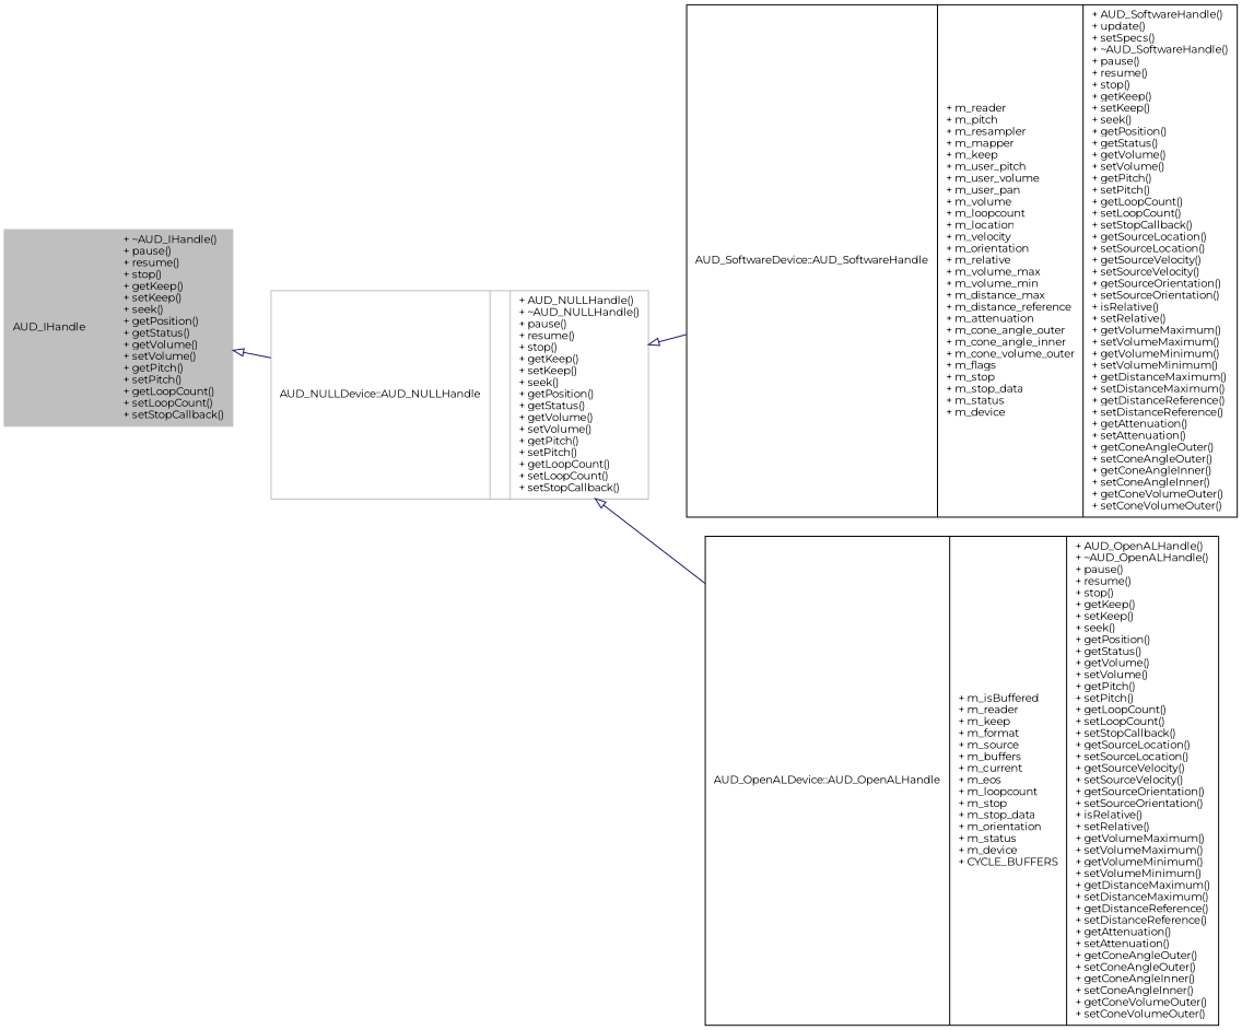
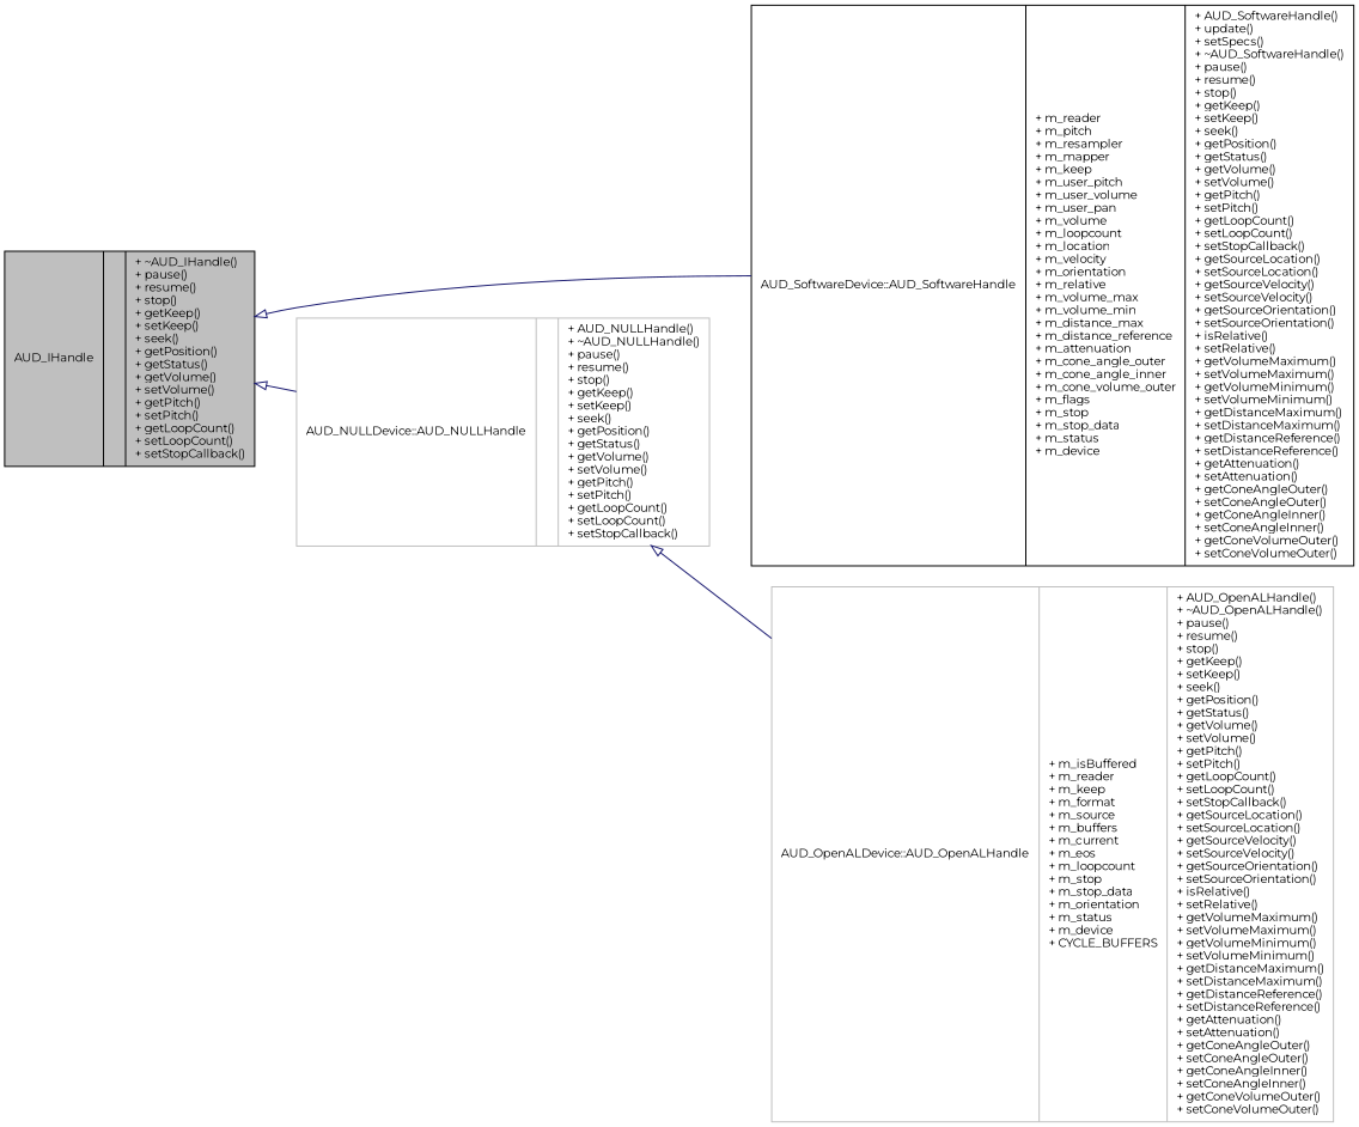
  digraph {
    fontname=Montserrat
    rankdir=LR
    node [color=black fillcolor=white fontname=Montserrat fontsize=10 shape=record style=filled]
    edge [arrowtail=empty color=midnightblue dir=back fontname=Montserrat fontsize=10 labelfontname=Helvetica labelfontsize=10 style=solid]
-   n1 [color=grey75 fillcolor=grey75 fontcolor=black height=0.2 label="{AUD_IHandle\n||+ ~AUD_IHandle()\l+ pause()\l+ resume()\l+ stop()\l+ getKeep()\l+ setKeep()\l+ seek()\l+ getPosition()\l+ getStatus()\l+ getVolume()\l+ setVolume()\l+ getPitch()\l+ setPitch()\l+ getLoopCount()\l+ setLoopCount()\l+ setStopCallback()\l}" width=0.4]
+   n1 [fillcolor=grey75 fontcolor=black height=0.2 label="{AUD_IHandle\n||+ ~AUD_IHandle()\l+ pause()\l+ resume()\l+ stop()\l+ getKeep()\l+ setKeep()\l+ seek()\l+ getPosition()\l+ getStatus()\l+ getVolume()\l+ setVolume()\l+ getPitch()\l+ setPitch()\l+ getLoopCount()\l+ setLoopCount()\l+ setStopCallback()\l}" width=0.4]
    n2 [color=grey75 height=0.2 label="{AUD_NULLDevice::AUD_NULLHandle\n||+ AUD_NULLHandle()\l+ ~AUD_NULLHandle()\l+ pause()\l+ resume()\l+ stop()\l+ getKeep()\l+ setKeep()\l+ seek()\l+ getPosition()\l+ getStatus()\l+ getVolume()\l+ setVolume()\l+ getPitch()\l+ setPitch()\l+ getLoopCount()\l+ setLoopCount()\l+ setStopCallback()\l}" width=0.4]
    n3 [height=0.2 label="{AUD_SoftwareDevice::AUD_SoftwareHandle\n|+ m_reader\l+ m_pitch\l+ m_resampler\l+ m_mapper\l+ m_keep\l+ m_user_pitch\l+ m_user_volume\l+ m_user_pan\l+ m_volume\l+ m_loopcount\l+ m_location\l+ m_velocity\l+ m_orientation\l+ m_relative\l+ m_volume_max\l+ m_volume_min\l+ m_distance_max\l+ m_distance_reference\l+ m_attenuation\l+ m_cone_angle_outer\l+ m_cone_angle_inner\l+ m_cone_volume_outer\l+ m_flags\l+ m_stop\l+ m_stop_data\l+ m_status\l+ m_device\l|+ AUD_SoftwareHandle()\l+ update()\l+ setSpecs()\l+ ~AUD_SoftwareHandle()\l+ pause()\l+ resume()\l+ stop()\l+ getKeep()\l+ setKeep()\l+ seek()\l+ getPosition()\l+ getStatus()\l+ getVolume()\l+ setVolume()\l+ getPitch()\l+ setPitch()\l+ getLoopCount()\l+ setLoopCount()\l+ setStopCallback()\l+ getSourceLocation()\l+ setSourceLocation()\l+ getSourceVelocity()\l+ setSourceVelocity()\l+ getSourceOrientation()\l+ setSourceOrientation()\l+ isRelative()\l+ setRelative()\l+ getVolumeMaximum()\l+ setVolumeMaximum()\l+ getVolumeMinimum()\l+ setVolumeMinimum()\l+ getDistanceMaximum()\l+ setDistanceMaximum()\l+ getDistanceReference()\l+ setDistanceReference()\l+ getAttenuation()\l+ setAttenuation()\l+ getConeAngleOuter()\l+ setConeAngleOuter()\l+ getConeAngleInner()\l+ setConeAngleInner()\l+ getConeVolumeOuter()\l+ setConeVolumeOuter()\l}" width=0.4]
-   n4 [height=0.2 label="{AUD_OpenALDevice::AUD_OpenALHandle\n|+ m_isBuffered\l+ m_reader\l+ m_keep\l+ m_format\l+ m_source\l+ m_buffers\l+ m_current\l+ m_eos\l+ m_loopcount\l+ m_stop\l+ m_stop_data\l+ m_orientation\l+ m_status\l+ m_device\l+ CYCLE_BUFFERS\l|+ AUD_OpenALHandle()\l+ ~AUD_OpenALHandle()\l+ pause()\l+ resume()\l+ stop()\l+ getKeep()\l+ setKeep()\l+ seek()\l+ getPosition()\l+ getStatus()\l+ getVolume()\l+ setVolume()\l+ getPitch()\l+ setPitch()\l+ getLoopCount()\l+ setLoopCount()\l+ setStopCallback()\l+ getSourceLocation()\l+ setSourceLocation()\l+ getSourceVelocity()\l+ setSourceVelocity()\l+ getSourceOrientation()\l+ setSourceOrientation()\l+ isRelative()\l+ setRelative()\l+ getVolumeMaximum()\l+ setVolumeMaximum()\l+ getVolumeMinimum()\l+ setVolumeMinimum()\l+ getDistanceMaximum()\l+ setDistanceMaximum()\l+ getDistanceReference()\l+ setDistanceReference()\l+ getAttenuation()\l+ setAttenuation()\l+ getConeAngleOuter()\l+ setConeAngleOuter()\l+ getConeAngleInner()\l+ setConeAngleInner()\l+ getConeVolumeOuter()\l+ setConeVolumeOuter()\l}" width=0.4]
+   n4 [color=grey75 height=0.2 label="{AUD_OpenALDevice::AUD_OpenALHandle\n|+ m_isBuffered\l+ m_reader\l+ m_keep\l+ m_format\l+ m_source\l+ m_buffers\l+ m_current\l+ m_eos\l+ m_loopcount\l+ m_stop\l+ m_stop_data\l+ m_orientation\l+ m_status\l+ m_device\l+ CYCLE_BUFFERS\l|+ AUD_OpenALHandle()\l+ ~AUD_OpenALHandle()\l+ pause()\l+ resume()\l+ stop()\l+ getKeep()\l+ setKeep()\l+ seek()\l+ getPosition()\l+ getStatus()\l+ getVolume()\l+ setVolume()\l+ getPitch()\l+ setPitch()\l+ getLoopCount()\l+ setLoopCount()\l+ setStopCallback()\l+ getSourceLocation()\l+ setSourceLocation()\l+ getSourceVelocity()\l+ setSourceVelocity()\l+ getSourceOrientation()\l+ setSourceOrientation()\l+ isRelative()\l+ setRelative()\l+ getVolumeMaximum()\l+ setVolumeMaximum()\l+ getVolumeMinimum()\l+ setVolumeMinimum()\l+ getDistanceMaximum()\l+ setDistanceMaximum()\l+ getDistanceReference()\l+ setDistanceReference()\l+ getAttenuation()\l+ setAttenuation()\l+ getConeAngleOuter()\l+ setConeAngleOuter()\l+ getConeAngleInner()\l+ setConeAngleInner()\l+ getConeVolumeOuter()\l+ setConeVolumeOuter()\l}" width=0.4]
    n1 -> n2
-   n2 -> n3
+   n1 -> n3
    n2 -> n4
  }
